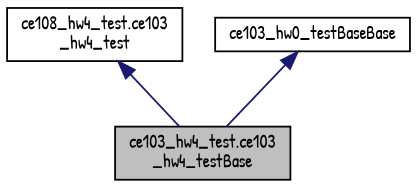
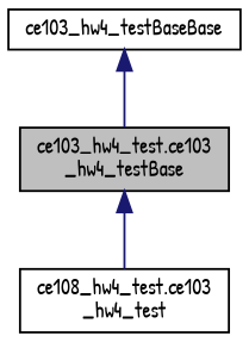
  digraph {
    fontname="Patrick Hand"
    node [color=black fillcolor=white fontname="Patrick Hand" fontsize=10 shape=record style=filled]
    edge [color=midnightblue dir=back fontname="Patrick Hand" fontsize=10 labelfontname=Helvetica labelfontsize=10 style=solid]
    n1 [fillcolor=grey75 fontcolor=black height=0.2 label="ce103_hw4_test.ce103\l_hw4_testBase" width=0.4]
    n2 [height=0.2 label="ce108_hw4_test.ce103\l_hw4_test" width=0.4]
-   n3 [height=0.2 label=ce103_hw0_testBaseBase width=0.4]
-   n2 -> n1
+   n3 [height=0.2 label=ce103_hw4_testBaseBase width=0.4]
+   n1 -> n2
    n3 -> n1
  }
